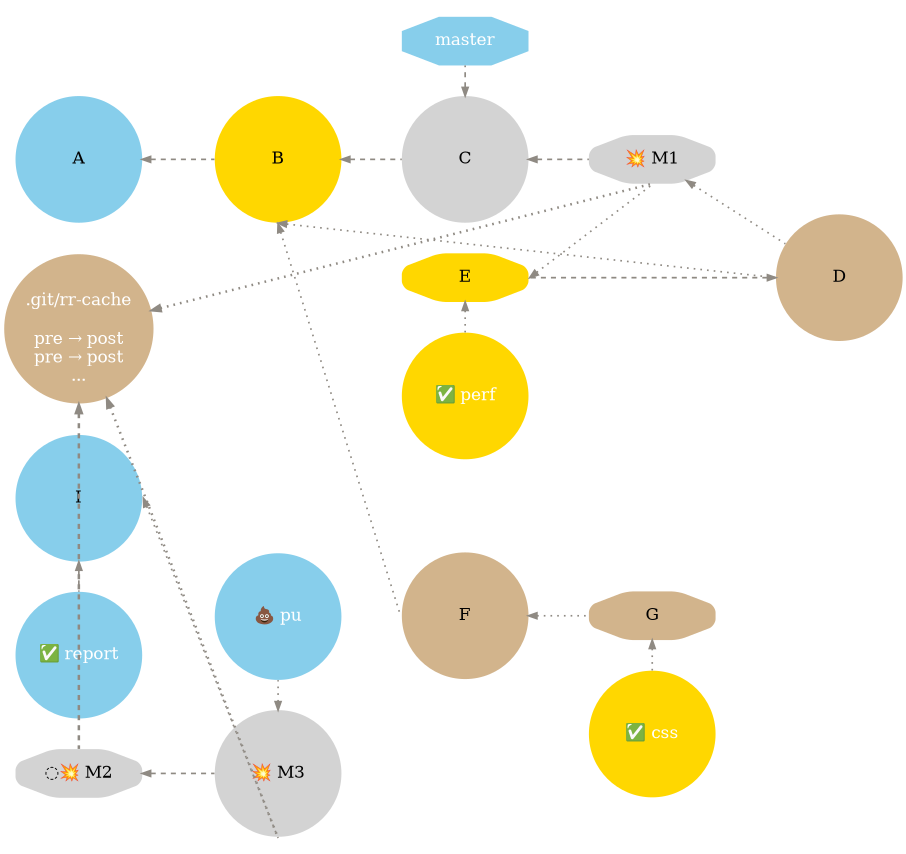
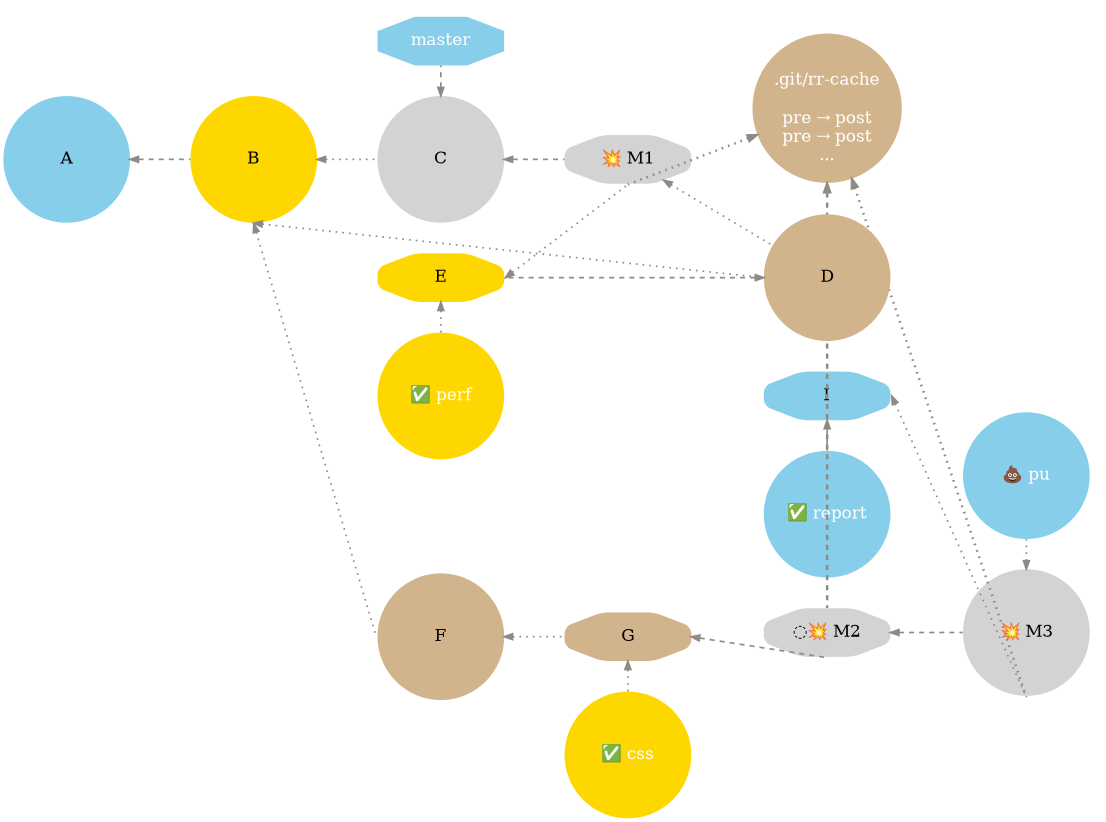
  digraph {
    fontname="DejaVu Serif"
    nodesep=.5
    rankdir=LR
    ranksep=1
    splines=line
    node [fillcolor=skyblue fixedsize=true fontname="DejaVu Serif" fontsize=20 group=topic_report margin=".45,.25" penwidth=0 shape=circle style="rounded,filled"]
    edge [color="#8f8a83" dir=back fontname="DejaVu Serif" penwidth=2 style=dotted]
    E [fillcolor=gold group=topic_perf height=.8 shape=octagon width=2.1]
    n2 [fillcolor=gold fontcolor="#ffffff" height=.8 label="✅ perf" style=filled width=2.1]
    G [fillcolor=tan group=topic_css height=.8 shape=octagon width=2.1]
    n4 [fillcolor=gold fontcolor="#ffffff" height=.8 label="✅ css" style=filled width=2.1]
-   I [height=.8 width=2.1]
+   I [height=.8 shape=octagon width=2.1]
    n6 [fontcolor="#ffffff" height=.8 label="✅ report" style=filled width=2.1]
    n7 [fillcolor=lightgrey group=pu height=.8 label="️️💥 M2" shape=octagon width=2.1]
    n8 [color="#ffffff" fillcolor=tan fontcolor="#ffffff" height=2.5 label="\n.git/rr-cache\n\npre → post\npre → post\n..." penwidth=2 style=filled width=2.5]
    C [fillcolor=lightgrey group=master height=.8 width=2.1]
    master [fontcolor="#ffffff" height=.8 shape=octagon style=filled width=2.1]
    n11 [fillcolor=lightgrey group=pu height=.8 label="💥 M3" width=2.1]
    n12 [fontcolor="#ffffff" height=.8 label="💩 pu" style=filled width=2.1]
    n13 [fillcolor=lightgrey group=pu height=.8 label="💥 M1" shape=octagon width=2.1]
    A [group=master height=.8 width=2.1]
    B [fillcolor=gold group=master height=.8 width=2.1]
    D [fillcolor=tan group=topic_perf height=.8 width=2.1]
    F [fillcolor=tan group=topic_css height=.8 width=2.1]
    subgraph sub_1 {
      rank=same
      E
      n2
    }
    subgraph sub_2 {
      rank=same
      G
      n4
    }
    subgraph sub_3 {
      rank=same
      I
      n6
    }
    subgraph sub_4 {
      rank=same
      n7
      n8
    }
    subgraph cluster_5 {
      color=invis
      subgraph sub_6 {
        color=invis
        rank=same
        C
        master
      }
    }
    subgraph cluster_7 {
      color=invis
      subgraph sub_8 {
        color=invis
        rank=same
        n11
        n12
      }
    }
    E -> n2
    E -> n13 [headport=s tailport=e]
    G -> n4
+   G -> n7 [headport=s style=dashed tailport=e]
    I -> n6 [style=dashed]
    I -> n11 [headport=s tailport=e]
    n7 -> n11 [style=dashed]
    n8 -> n7 [constraint=false minlen=10 penwidth=3 style=dashed]
    n8 -> n11 [constraint=false headport=s minlen=10 penwidth=3]
    n8 -> n13 [constraint=false headport=s minlen=10 penwidth=3]
    C -> master [style=dashed]
    C -> n13 [style=dashed weight=5]
    n11 -> n12
    n13 -> D
    A -> B [style=dashed]
-   B -> C [style=dashed]
+   B -> C
    B -> D [headport=w tailport=s]
    B -> F [headport=w tailport=s]
    D -> E [style=dashed]
    F -> G
  }
